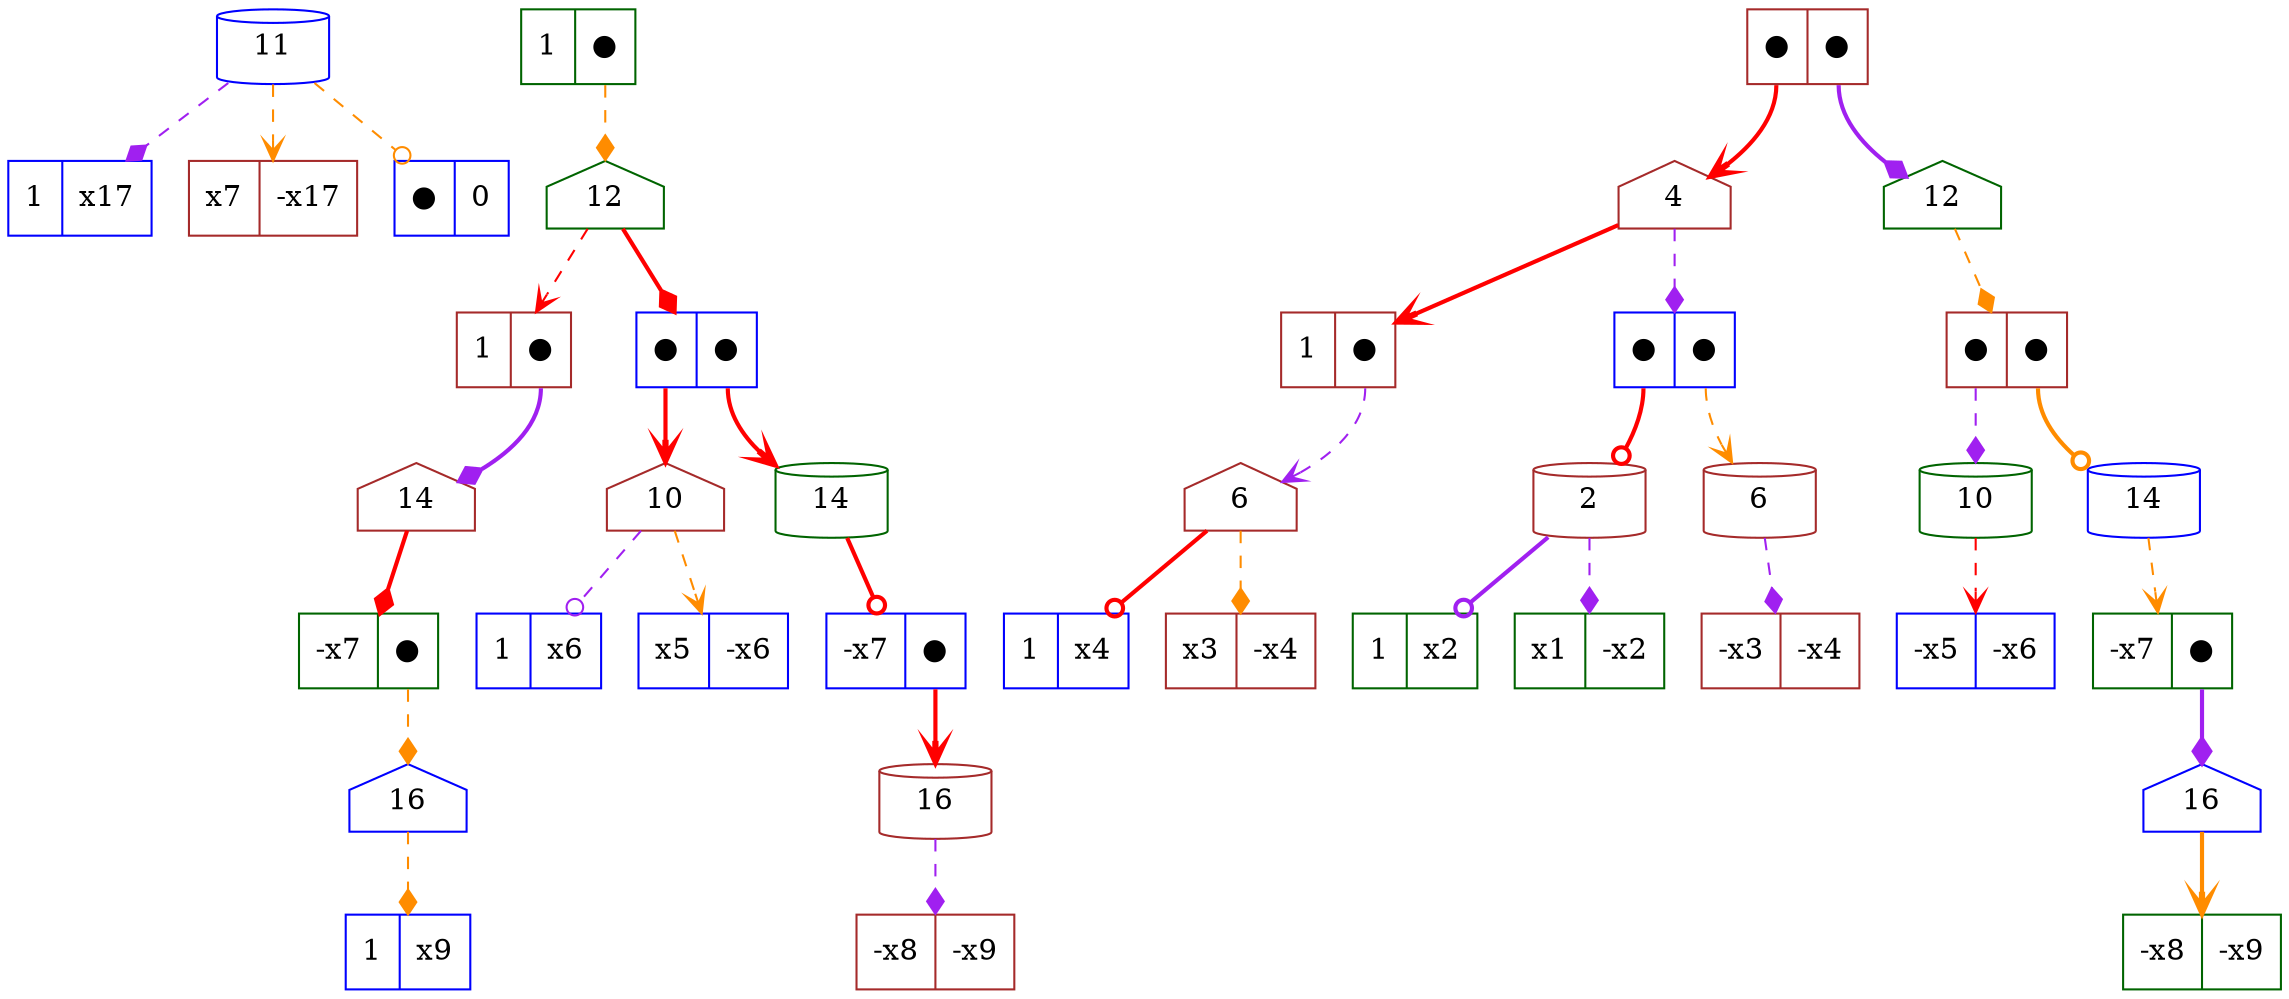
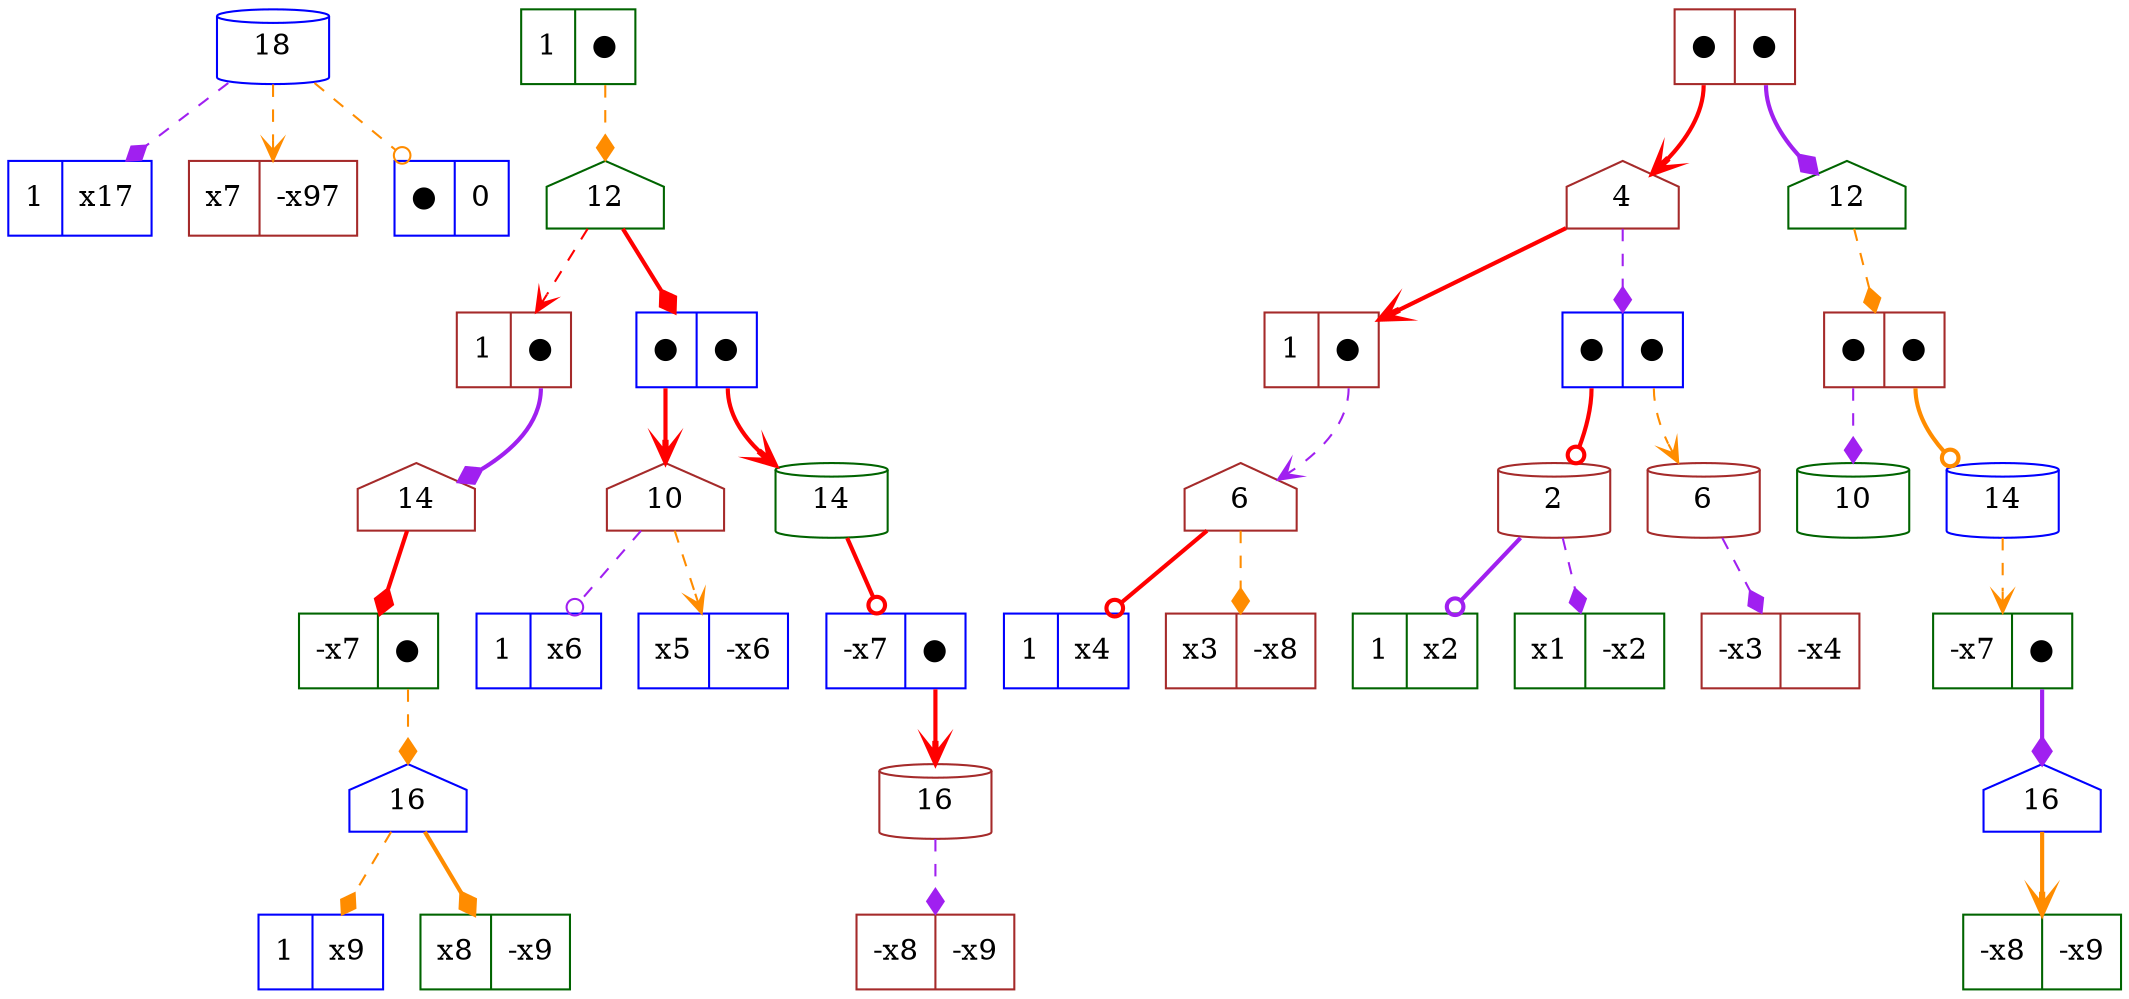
  digraph {
    node [color=brown shape=record]
    edge [arrowhead=diamond color=darkorange style=dashed]
-   n1 [color=blue label=11 shape=cylinder]
+   n1 [color=blue label=18 shape=cylinder]
    n2 [color=blue label="<f0> 1|<f1> x17"]
-   n3 [label="<f0> x7|<f1> -x17"]
+   n3 [label="<f0> x7|<f1> -x97"]
    n4 [color=blue label="<f0> ●|<f1> 0"]
    n5 [color=darkgreen label="<f0> 1|<f1> ●"]
    n6 [color=darkgreen label=12 shape=house]
    n7 [label="<f0> ●|<f1> ●"]
    n8 [label=4 shape=house]
    n9 [color=darkgreen label=12 shape=house]
    n10 [label="<f0> 1|<f1> ●"]
    n11 [color=blue label="<f0> ●|<f1> ●"]
    n12 [label=14 shape=house]
    n13 [label=10 shape=house]
    n14 [color=darkgreen label=14 shape=cylinder]
    n15 [color=darkgreen label="<f0> -x7|<f1> ●"]
    n16 [color=blue label=16 shape=house]
    n17 [color=blue label="<f0> 1|<f1> x9"]
+   n18 [color=darkgreen label="<f0> x8|<f1> -x9"]
    n19 [color=blue label="<f0> 1|<f1> x6"]
    n20 [color=blue label="<f0> x5|<f1> -x6"]
    n21 [color=blue label="<f0> -x7|<f1> ●"]
    n22 [label=16 shape=cylinder]
    n23 [label="<f0> -x8|<f1> -x9"]
    n24 [label="<f0> 1|<f1> ●"]
    n25 [color=blue label="<f0> ●|<f1> ●"]
    n26 [label="<f0> ●|<f1> ●"]
    n27 [label=6 shape=house]
    n28 [label=2 shape=cylinder]
    n29 [label=6 shape=cylinder]
    n30 [color=blue label="<f0> 1|<f1> x4"]
-   n31 [label="<f0> x3|<f1> -x4"]
+   n31 [label="<f0> x3|<f1> -x8"]
    n32 [color=darkgreen label="<f0> 1|<f1> x2"]
    n33 [color=darkgreen label="<f0> x1|<f1> -x2"]
    n34 [label="<f0> -x3|<f1> -x4"]
    n35 [color=darkgreen label=10 shape=cylinder]
    n36 [color=blue label=14 shape=cylinder]
-   n37 [color=blue label="<f0> -x5|<f1> -x6"]
    n38 [color=darkgreen label="<f0> -x7|<f1> ●"]
    n39 [color=blue label=16 shape=house]
    n40 [color=darkgreen label="<f0> -x8|<f1> -x9"]
    n1 -> n2 [color=purple]
    n1 -> n3 [arrowhead=vee]
    n1 -> n4 [arrowhead=odot]
    n5 -> n6 [tailport=f1]
    n6 -> n10 [arrowhead=vee color=red]
    n6 -> n11 [color=red style=bold]
    n7 -> n8 [arrowhead=vee color=red style=bold tailport=f0]
    n7 -> n9 [color=purple style=bold tailport=f1]
    n8 -> n24 [arrowhead=vee color=red style=bold]
    n8 -> n25 [color=purple]
    n9 -> n26
    n10 -> n12 [color=purple style=bold tailport=f1]
    n11 -> n13 [arrowhead=vee color=red style=bold tailport=f0]
    n11 -> n14 [arrowhead=vee color=red style=bold tailport=f1]
    n12 -> n15 [color=red style=bold]
    n13 -> n19 [arrowhead=odot color=purple]
    n13 -> n20 [arrowhead=vee]
    n14 -> n21 [arrowhead=odot color=red style=bold]
    n15 -> n16 [tailport=f1]
    n16 -> n17
+   n16 -> n18 [style=bold]
    n21 -> n22 [arrowhead=vee color=red style=bold tailport=f1]
    n22 -> n23 [color=purple]
    n24 -> n27 [arrowhead=vee color=purple tailport=f1]
    n25 -> n28 [arrowhead=odot color=red style=bold tailport=f0]
    n25 -> n29 [arrowhead=vee tailport=f1]
    n26 -> n35 [color=purple tailport=f0]
    n26 -> n36 [arrowhead=odot style=bold tailport=f1]
    n27 -> n30 [arrowhead=odot color=red style=bold]
    n27 -> n31
    n28 -> n32 [arrowhead=odot color=purple style=bold]
    n28 -> n33 [color=purple]
    n29 -> n34 [color=purple]
-   n35 -> n37 [arrowhead=vee color=red]
    n36 -> n38 [arrowhead=vee]
    n38 -> n39 [color=purple style=bold tailport=f1]
    n39 -> n40 [arrowhead=vee style=bold]
  }
